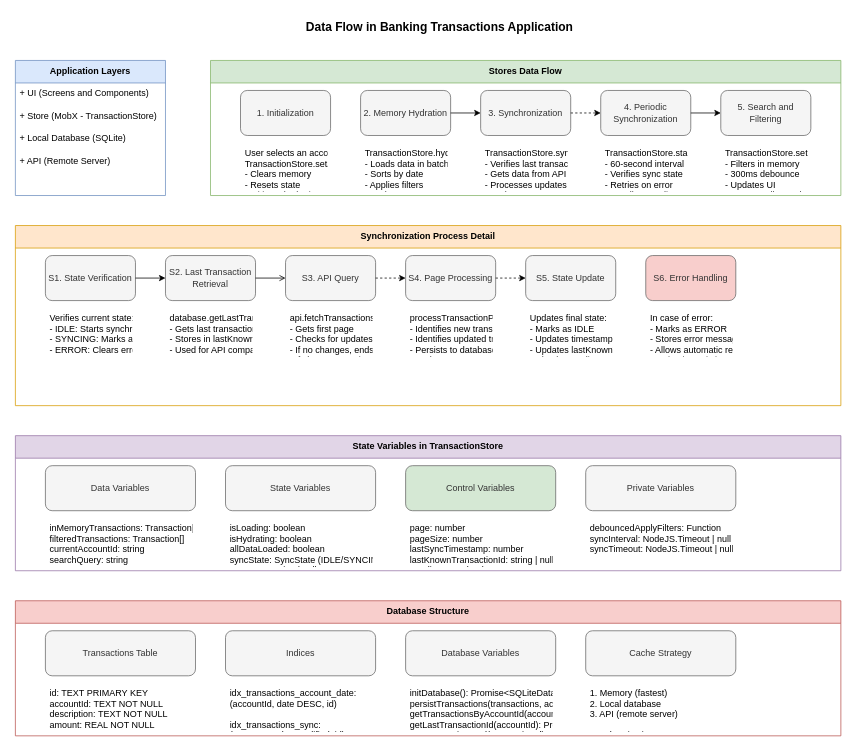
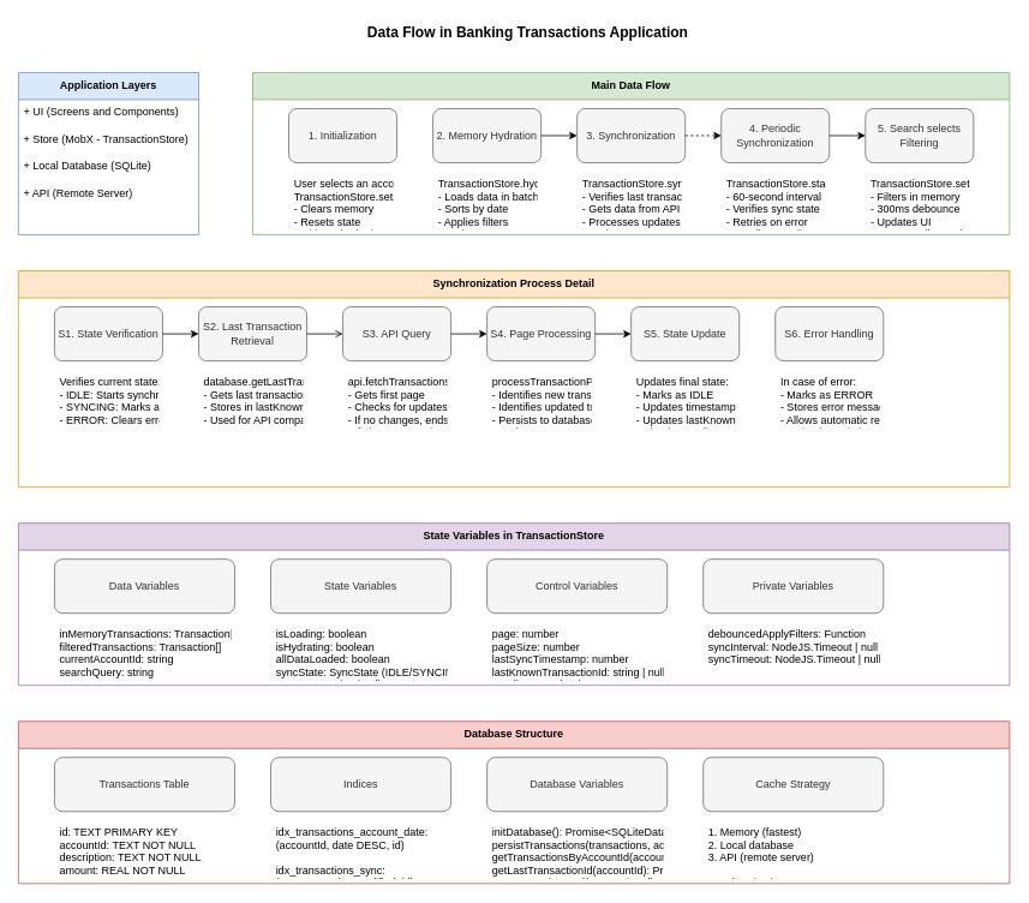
  <mxCell id="0" />
  <mxCell id="1" parent="0" />
  <mxCell id="2" value="Data Flow in Banking Transactions Application" style="text;html=1;strokeColor=none;fillColor=none;align=center;verticalAlign=middle;rounded=0;fontStyle=1;fontSize=16;" vertex="1" parent="1"><mxGeometry x="284.5" y="20" width="600" height="30" as="geometry" /></mxCell>
  <mxCell id="3" value="Application Layers" style="swimlane;fontStyle=1;align=center;verticalAlign=top;childLayout=stackLayout;horizontal=1;startSize=30;horizontalStack=0;resizeParent=1;resizeParentMax=0;resizeLast=0;collapsible=1;marginBottom=0;fillColor=#dae8fc;strokeColor=#6c8ebf;" vertex="1" parent="1"><mxGeometry x="20" y="80" width="200" height="180" as="geometry" /></mxCell>
  <mxCell id="4" value="+ UI (Screens and Components)" style="text;strokeColor=none;fillColor=none;align=left;verticalAlign=top;spacingLeft=4;spacingRight=4;overflow=hidden;rotatable=0;points=[[0,0.5],[1,0.5]];portConstraint=eastwest;" vertex="1" parent="3"><mxGeometry y="30" width="200" height="30" as="geometry" /></mxCell>
  <mxCell id="5" value="+ Store (MobX - TransactionStore)" style="text;strokeColor=none;fillColor=none;align=left;verticalAlign=top;spacingLeft=4;spacingRight=4;overflow=hidden;rotatable=0;points=[[0,0.5],[1,0.5]];portConstraint=eastwest;" vertex="1" parent="3"><mxGeometry y="60" width="200" height="30" as="geometry" /></mxCell>
  <mxCell id="6" value="+ Local Database (SQLite)" style="text;strokeColor=none;fillColor=none;align=left;verticalAlign=top;spacingLeft=4;spacingRight=4;overflow=hidden;rotatable=0;points=[[0,0.5],[1,0.5]];portConstraint=eastwest;" vertex="1" parent="3"><mxGeometry y="90" width="200" height="30" as="geometry" /></mxCell>
  <mxCell id="7" value="+ API (Remote Server)" style="text;strokeColor=none;fillColor=none;align=left;verticalAlign=top;spacingLeft=4;spacingRight=4;overflow=hidden;rotatable=0;points=[[0,0.5],[1,0.5]];portConstraint=eastwest;" vertex="1" parent="3"><mxGeometry y="120" width="200" height="30" as="geometry" /></mxCell>
- <mxCell id="8" value="Stores Data Flow" style="swimlane;fontStyle=1;align=center;verticalAlign=top;childLayout=stackLayout;horizontal=1;startSize=30;horizontalStack=0;resizeParent=1;resizeParentMax=0;resizeLast=0;collapsible=1;marginBottom=0;fillColor=#d5e8d4;strokeColor=#82b366;" vertex="1" parent="1"><mxGeometry x="280" y="80" width="840" height="180" as="geometry" /></mxCell>
+ <mxCell id="8" value="Main Data Flow" style="swimlane;fontStyle=1;align=center;verticalAlign=top;childLayout=stackLayout;horizontal=1;startSize=30;horizontalStack=0;resizeParent=1;resizeParentMax=0;resizeLast=0;collapsible=1;marginBottom=0;fillColor=#d5e8d4;strokeColor=#82b366;" vertex="1" parent="1"><mxGeometry x="280" y="80" width="840" height="180" as="geometry" /></mxCell>
  <mxCell id="9" value="1. Initialization" style="rounded=1;whiteSpace=wrap;html=1;fillColor=#f5f5f5;strokeColor=#666666;fontColor=#333333;" vertex="1" parent="8"><mxGeometry x="40" y="40" width="120" height="60" as="geometry" /></mxCell>
  <mxCell id="10" value="User selects an account&#10;TransactionStore.setAccount(accountId)&#10;- Clears memory&#10;- Resets state&#10;- Initiates hydration" style="text;strokeColor=none;fillColor=none;align=left;verticalAlign=top;spacingLeft=4;spacingRight=4;overflow=hidden;rotatable=0;points=[[0,0.5],[1,0.5]];portConstraint=eastwest;" vertex="1" parent="8"><mxGeometry x="40" y="110" width="120" height="60" as="geometry" /></mxCell>
  <mxCell id="11" value="2. Memory Hydration" style="rounded=1;whiteSpace=wrap;html=1;fillColor=#f5f5f5;strokeColor=#666666;fontColor=#333333;" vertex="1" parent="8"><mxGeometry x="200" y="40" width="120" height="60" as="geometry" /></mxCell>
  <mxCell id="12" value="TransactionStore.hydrateMemory()&#10;- Loads data in batches&#10;- Sorts by date&#10;- Applies filters&#10;- Updates UI" style="text;strokeColor=none;fillColor=none;align=left;verticalAlign=top;spacingLeft=4;spacingRight=4;overflow=hidden;rotatable=0;points=[[0,0.5],[1,0.5]];portConstraint=eastwest;" vertex="1" parent="8"><mxGeometry x="200" y="110" width="120" height="60" as="geometry" /></mxCell>
  <mxCell id="13" value="3. Synchronization" style="rounded=1;whiteSpace=wrap;html=1;fillColor=#f5f5f5;strokeColor=#666666;fontColor=#333333;" vertex="1" parent="8"><mxGeometry x="360" y="40" width="120" height="60" as="geometry" /></mxCell>
  <mxCell id="14" value="TransactionStore.syncNewTransactions()&#10;- Verifies last transaction&#10;- Gets data from API&#10;- Processes updates&#10;- Updates memory and DB" style="text;strokeColor=none;fillColor=none;align=left;verticalAlign=top;spacingLeft=4;spacingRight=4;overflow=hidden;rotatable=0;points=[[0,0.5],[1,0.5]];portConstraint=eastwest;" vertex="1" parent="8"><mxGeometry x="360" y="110" width="120" height="60" as="geometry" /></mxCell>
  <mxCell id="15" value="4. Periodic Synchronization" style="rounded=1;whiteSpace=wrap;html=1;fillColor=#f5f5f5;strokeColor=#666666;fontColor=#333333;" vertex="1" parent="8"><mxGeometry x="520" y="40" width="120" height="60" as="geometry" /></mxCell>
  <mxCell id="16" value="TransactionStore.startPeriodicSync()&#10;- 60-second interval&#10;- Verifies sync state&#10;- Retries on error&#10;- Handles pending syncs" style="text;strokeColor=none;fillColor=none;align=left;verticalAlign=top;spacingLeft=4;spacingRight=4;overflow=hidden;rotatable=0;points=[[0,0.5],[1,0.5]];portConstraint=eastwest;" vertex="1" parent="8"><mxGeometry x="520" y="110" width="120" height="60" as="geometry" /></mxCell>
- <mxCell id="17" value="5. Search and Filtering" style="rounded=1;whiteSpace=wrap;html=1;fillColor=#f5f5f5;strokeColor=#666666;fontColor=#333333;" vertex="1" parent="8"><mxGeometry x="680" y="40" width="120" height="60" as="geometry" /></mxCell>
+ <mxCell id="17" value="5. Search selects Filtering" style="rounded=1;whiteSpace=wrap;html=1;fillColor=#f5f5f5;strokeColor=#666666;fontColor=#333333;" vertex="1" parent="8"><mxGeometry x="680" y="40" width="120" height="60" as="geometry" /></mxCell>
  <mxCell id="18" value="TransactionStore.setSearchQuery()&#10;- Filters in memory&#10;- 300ms debounce&#10;- Updates UI&#10;- No API calls needed" style="text;strokeColor=none;fillColor=none;align=left;verticalAlign=top;spacingLeft=4;spacingRight=4;overflow=hidden;rotatable=0;points=[[0,0.5],[1,0.5]];portConstraint=eastwest;" vertex="1" parent="8"><mxGeometry x="680" y="110" width="120" height="60" as="geometry" /></mxCell>
  <mxCell id="19" value="" style="endArrow=classic;html=1;exitX=1;exitY=0.5;exitDx=0;exitDy=0;entryX=0;entryY=0.5;entryDx=0;entryDy=0;" edge="1" parent="8" source="11" target="13"><mxGeometry width="50" height="50" relative="1" as="geometry"><mxPoint x="390" y="400" as="sourcePoint" /><mxPoint x="440" y="350" as="targetPoint" /></mxGeometry></mxCell>
  <mxCell id="20" value="" style="endArrow=classic;html=1;exitX=1;exitY=0.5;exitDx=0;exitDy=0;entryX=0;entryY=0.5;entryDx=0;entryDy=0;dashed=1;" edge="1" parent="8" source="13" target="15"><mxGeometry width="50" height="50" relative="1" as="geometry"><mxPoint x="390" y="400" as="sourcePoint" /><mxPoint x="440" y="350" as="targetPoint" /></mxGeometry></mxCell>
  <mxCell id="21" value="" style="endArrow=classic;html=1;exitX=1;exitY=0.5;exitDx=0;exitDy=0;entryX=0;entryY=0.5;entryDx=0;entryDy=0;" edge="1" parent="8" source="15" target="17"><mxGeometry width="50" height="50" relative="1" as="geometry"><mxPoint x="390" y="400" as="sourcePoint" /><mxPoint x="440" y="350" as="targetPoint" /></mxGeometry></mxCell>
  <mxCell id="22" value="Synchronization Process Detail" style="swimlane;fontStyle=1;align=center;verticalAlign=top;childLayout=stackLayout;horizontal=1;startSize=30;horizontalStack=0;resizeParent=1;resizeParentMax=0;resizeLast=0;collapsible=1;marginBottom=0;fillColor=#ffe6cc;strokeColor=#d79b00;" vertex="1" parent="1"><mxGeometry x="20" y="300" width="1100" height="240" as="geometry" /></mxCell>
  <mxCell id="23" value="S1. State Verification" style="rounded=1;whiteSpace=wrap;html=1;fillColor=#f5f5f5;strokeColor=#666666;fontColor=#333333;" vertex="1" parent="22"><mxGeometry x="40" y="40" width="120" height="60" as="geometry" /></mxCell>
  <mxCell id="24" value="Verifies current state:&#10;- IDLE: Starts synchronization&#10;- SYNCING: Marks as pending&#10;- ERROR: Clears error and retries" style="text;strokeColor=none;fillColor=none;align=left;verticalAlign=top;spacingLeft=4;spacingRight=4;overflow=hidden;rotatable=0;points=[[0,0.5],[1,0.5]];portConstraint=eastwest;" vertex="1" parent="22"><mxGeometry x="40" y="110" width="120" height="60" as="geometry" /></mxCell>
  <mxCell id="25" value="S2. Last Transaction Retrieval" style="rounded=1;whiteSpace=wrap;html=1;fillColor=#f5f5f5;strokeColor=#666666;fontColor=#333333;" vertex="1" parent="22"><mxGeometry x="200" y="40" width="120" height="60" as="geometry" /></mxCell>
  <mxCell id="26" value="database.getLastTransactionId()&#10;- Gets last transaction ID&#10;- Stores in lastKnownTransactionId&#10;- Used for API comparison" style="text;strokeColor=none;fillColor=none;align=left;verticalAlign=top;spacingLeft=4;spacingRight=4;overflow=hidden;rotatable=0;points=[[0,0.5],[1,0.5]];portConstraint=eastwest;" vertex="1" parent="22"><mxGeometry x="200" y="110" width="120" height="60" as="geometry" /></mxCell>
  <mxCell id="27" value="S3. API Query" style="rounded=1;whiteSpace=wrap;html=1;fillColor=#f5f5f5;strokeColor=#666666;fontColor=#333333;" vertex="1" parent="22"><mxGeometry x="360" y="40" width="120" height="60" as="geometry" /></mxCell>
  <mxCell id="28" value="api.fetchTransactionsByAccount()&#10;- Gets first page&#10;- Checks for updates&#10;- If no changes, ends&#10;- If changes, continues" style="text;strokeColor=none;fillColor=none;align=left;verticalAlign=top;spacingLeft=4;spacingRight=4;overflow=hidden;rotatable=0;points=[[0,0.5],[1,0.5]];portConstraint=eastwest;" vertex="1" parent="22"><mxGeometry x="360" y="110" width="120" height="60" as="geometry" /></mxCell>
  <mxCell id="29" value="S4. Page Processing" style="rounded=1;whiteSpace=wrap;html=1;fillColor=#f5f5f5;strokeColor=#666666;fontColor=#333333;" vertex="1" parent="22"><mxGeometry x="520" y="40" width="120" height="60" as="geometry" /></mxCell>
  <mxCell id="30" value="processTransactionPage()&#10;- Identifies new transactions&#10;- Identifies updated transactions&#10;- Persists to database&#10;- Updates memory" style="text;strokeColor=none;fillColor=none;align=left;verticalAlign=top;spacingLeft=4;spacingRight=4;overflow=hidden;rotatable=0;points=[[0,0.5],[1,0.5]];portConstraint=eastwest;" vertex="1" parent="22"><mxGeometry x="520" y="110" width="120" height="60" as="geometry" /></mxCell>
  <mxCell id="31" value="S5. State Update" style="rounded=1;whiteSpace=wrap;html=1;fillColor=#f5f5f5;strokeColor=#666666;fontColor=#333333;" vertex="1" parent="22"><mxGeometry x="680" y="40" width="120" height="60" as="geometry" /></mxCell>
  <mxCell id="32" value="Updates final state:&#10;- Marks as IDLE&#10;- Updates timestamp&#10;- Updates lastKnownTransactionId&#10;- Checks pending syncs" style="text;strokeColor=none;fillColor=none;align=left;verticalAlign=top;spacingLeft=4;spacingRight=4;overflow=hidden;rotatable=0;points=[[0,0.5],[1,0.5]];portConstraint=eastwest;" vertex="1" parent="22"><mxGeometry x="680" y="110" width="120" height="60" as="geometry" /></mxCell>
- <mxCell id="33" value="S6. Error Handling" style="rounded=1;whiteSpace=wrap;html=1;fillColor=#f8cecc;strokeColor=#666666;fontColor=#333333;" vertex="1" parent="22"><mxGeometry x="840" y="40" width="120" height="60" as="geometry" /></mxCell>
+ <mxCell id="33" value="S6. Error Handling" style="rounded=1;whiteSpace=wrap;html=1;fillColor=#f5f5f5;strokeColor=#666666;fontColor=#333333;" vertex="1" parent="22"><mxGeometry x="840" y="40" width="120" height="60" as="geometry" /></mxCell>
  <mxCell id="34" value="In case of error:&#10;- Marks as ERROR&#10;- Stores error message&#10;- Allows automatic retries&#10;- Maintains existing data" style="text;strokeColor=none;fillColor=none;align=left;verticalAlign=top;spacingLeft=4;spacingRight=4;overflow=hidden;rotatable=0;points=[[0,0.5],[1,0.5]];portConstraint=eastwest;" vertex="1" parent="22"><mxGeometry x="840" y="110" width="120" height="60" as="geometry" /></mxCell>
  <mxCell id="35" value="" style="endArrow=classic;html=1;exitX=1;exitY=0.5;exitDx=0;exitDy=0;entryX=0;entryY=0.5;entryDx=0;entryDy=0;" edge="1" parent="22" source="23" target="25"><mxGeometry width="50" height="50" relative="1" as="geometry"><mxPoint x="390" y="400" as="sourcePoint" /><mxPoint x="440" y="350" as="targetPoint" /></mxGeometry></mxCell>
  <mxCell id="36" value="" style="endArrow=open;html=1;exitX=1;exitY=0.5;exitDx=0;exitDy=0;entryX=0;entryY=0.5;entryDx=0;entryDy=0;" edge="1" parent="22" source="25" target="27"><mxGeometry width="50" height="50" relative="1" as="geometry"><mxPoint x="390" y="400" as="sourcePoint" /><mxPoint x="440" y="350" as="targetPoint" /></mxGeometry></mxCell>
- <mxCell id="37" value="" style="endArrow=classic;html=1;exitX=1;exitY=0.5;exitDx=0;exitDy=0;entryX=0;entryY=0.5;entryDx=0;entryDy=0;dashed=1;" edge="1" parent="22" source="27" target="29"><mxGeometry width="50" height="50" relative="1" as="geometry"><mxPoint x="390" y="400" as="sourcePoint" /><mxPoint x="440" y="350" as="targetPoint" /></mxGeometry></mxCell>
- <mxCell id="38" value="" style="endArrow=classic;html=1;exitX=1;exitY=0.5;exitDx=0;exitDy=0;entryX=0;entryY=0.5;entryDx=0;entryDy=0;dashed=1;" edge="1" parent="22" source="29" target="31"><mxGeometry width="50" height="50" relative="1" as="geometry"><mxPoint x="390" y="400" as="sourcePoint" /><mxPoint x="440" y="350" as="targetPoint" /></mxGeometry></mxCell>
+ <mxCell id="37" value="" style="endArrow=classic;html=1;exitX=1;exitY=0.5;exitDx=0;exitDy=0;entryX=0;entryY=0.5;entryDx=0;entryDy=0;" edge="1" parent="22" source="27" target="29"><mxGeometry width="50" height="50" relative="1" as="geometry"><mxPoint x="390" y="400" as="sourcePoint" /><mxPoint x="440" y="350" as="targetPoint" /></mxGeometry></mxCell>
+ <mxCell id="38" value="" style="endArrow=classic;html=1;exitX=1;exitY=0.5;exitDx=0;exitDy=0;entryX=0;entryY=0.5;entryDx=0;entryDy=0;" edge="1" parent="22" source="29" target="31"><mxGeometry width="50" height="50" relative="1" as="geometry"><mxPoint x="390" y="400" as="sourcePoint" /><mxPoint x="440" y="350" as="targetPoint" /></mxGeometry></mxCell>
  <mxCell id="39" value="State Variables in TransactionStore" style="swimlane;fontStyle=1;align=center;verticalAlign=top;childLayout=stackLayout;horizontal=1;startSize=30;horizontalStack=0;resizeParent=1;resizeParentMax=0;resizeLast=0;collapsible=1;marginBottom=0;fillColor=#e1d5e7;strokeColor=#9673a6;" vertex="1" parent="1"><mxGeometry x="20" y="580" width="1100" height="180" as="geometry" /></mxCell>
  <mxCell id="40" value="Data Variables" style="rounded=1;whiteSpace=wrap;html=1;fillColor=#f5f5f5;strokeColor=#666666;fontColor=#333333;" vertex="1" parent="39"><mxGeometry x="40" y="40" width="200" height="60" as="geometry" /></mxCell>
  <mxCell id="41" value="inMemoryTransactions: Transaction[]&#10;filteredTransactions: Transaction[]&#10;currentAccountId: string&#10;searchQuery: string" style="text;strokeColor=none;fillColor=none;align=left;verticalAlign=top;spacingLeft=4;spacingRight=4;overflow=hidden;rotatable=0;points=[[0,0.5],[1,0.5]];portConstraint=eastwest;" vertex="1" parent="39"><mxGeometry x="40" y="110" width="200" height="60" as="geometry" /></mxCell>
  <mxCell id="42" value="State Variables" style="rounded=1;whiteSpace=wrap;html=1;fillColor=#f5f5f5;strokeColor=#666666;fontColor=#333333;" vertex="1" parent="39"><mxGeometry x="280" y="40" width="200" height="60" as="geometry" /></mxCell>
  <mxCell id="43" value="isLoading: boolean&#10;isHydrating: boolean&#10;allDataLoaded: boolean&#10;syncState: SyncState (IDLE/SYNCING/ERROR)&#10;syncError: string | null" style="text;strokeColor=none;fillColor=none;align=left;verticalAlign=top;spacingLeft=4;spacingRight=4;overflow=hidden;rotatable=0;points=[[0,0.5],[1,0.5]];portConstraint=eastwest;" vertex="1" parent="39"><mxGeometry x="280" y="110" width="200" height="60" as="geometry" /></mxCell>
- <mxCell id="44" value="Control Variables" style="rounded=1;whiteSpace=wrap;html=1;fillColor=#d5e8d4;strokeColor=#666666;fontColor=#333333;" vertex="1" parent="39"><mxGeometry x="520" y="40" width="200" height="60" as="geometry" /></mxCell>
+ <mxCell id="44" value="Control Variables" style="rounded=1;whiteSpace=wrap;html=1;fillColor=#f5f5f5;strokeColor=#666666;fontColor=#333333;" vertex="1" parent="39"><mxGeometry x="520" y="40" width="200" height="60" as="geometry" /></mxCell>
  <mxCell id="45" value="page: number&#10;pageSize: number&#10;lastSyncTimestamp: number&#10;lastKnownTransactionId: string | null&#10;pendingSync: boolean" style="text;strokeColor=none;fillColor=none;align=left;verticalAlign=top;spacingLeft=4;spacingRight=4;overflow=hidden;rotatable=0;points=[[0,0.5],[1,0.5]];portConstraint=eastwest;" vertex="1" parent="39"><mxGeometry x="520" y="110" width="200" height="60" as="geometry" /></mxCell>
  <mxCell id="46" value="Private Variables" style="rounded=1;whiteSpace=wrap;html=1;fillColor=#f5f5f5;strokeColor=#666666;fontColor=#333333;" vertex="1" parent="39"><mxGeometry x="760" y="40" width="200" height="60" as="geometry" /></mxCell>
  <mxCell id="47" value="debouncedApplyFilters: Function&#10;syncInterval: NodeJS.Timeout | null&#10;syncTimeout: NodeJS.Timeout | null" style="text;strokeColor=none;fillColor=none;align=left;verticalAlign=top;spacingLeft=4;spacingRight=4;overflow=hidden;rotatable=0;points=[[0,0.5],[1,0.5]];portConstraint=eastwest;" vertex="1" parent="39"><mxGeometry x="760" y="110" width="200" height="60" as="geometry" /></mxCell>
  <mxCell id="48" value="Database Structure" style="swimlane;fontStyle=1;align=center;verticalAlign=top;childLayout=stackLayout;horizontal=1;startSize=30;horizontalStack=0;resizeParent=1;resizeParentMax=0;resizeLast=0;collapsible=1;marginBottom=0;fillColor=#f8cecc;strokeColor=#b85450;" vertex="1" parent="1"><mxGeometry x="20" y="800" width="1100" height="180" as="geometry" /></mxCell>
  <mxCell id="49" value="Transactions Table" style="rounded=1;whiteSpace=wrap;html=1;fillColor=#f5f5f5;strokeColor=#666666;fontColor=#333333;" vertex="1" parent="48"><mxGeometry x="40" y="40" width="200" height="60" as="geometry" /></mxCell>
  <mxCell id="50" value="id: TEXT PRIMARY KEY&#10;accountId: TEXT NOT NULL&#10;description: TEXT NOT NULL&#10;amount: REAL NOT NULL&#10;currency: TEXT NOT NULL&#10;type: TEXT&#10;date: TEXT NOT NULL&#10;syncStatus: TEXT DEFAULT 'synced'&#10;lastModified: INTEGER&#10;version: INTEGER DEFAULT 1&#10;isDeleted: INTEGER DEFAULT 0" style="text;strokeColor=none;fillColor=none;align=left;verticalAlign=top;spacingLeft=4;spacingRight=4;overflow=hidden;rotatable=0;points=[[0,0.5],[1,0.5]];portConstraint=eastwest;" vertex="1" parent="48"><mxGeometry x="40" y="110" width="200" height="60" as="geometry" /></mxCell>
  <mxCell id="51" value="Indices" style="rounded=1;whiteSpace=wrap;html=1;fillColor=#f5f5f5;strokeColor=#666666;fontColor=#333333;" vertex="1" parent="48"><mxGeometry x="280" y="40" width="200" height="60" as="geometry" /></mxCell>
  <mxCell id="52" value="idx_transactions_account_date:&#10;(accountId, date DESC, id)&#10;&#10;idx_transactions_sync:&#10;(syncStatus, lastModified, id)&#10;&#10;idx_transactions_version:&#10;(version, id)" style="text;strokeColor=none;fillColor=none;align=left;verticalAlign=top;spacingLeft=4;spacingRight=4;overflow=hidden;rotatable=0;points=[[0,0.5],[1,0.5]];portConstraint=eastwest;" vertex="1" parent="48"><mxGeometry x="280" y="110" width="200" height="60" as="geometry" /></mxCell>
  <mxCell id="53" value="Database Variables" style="rounded=1;whiteSpace=wrap;html=1;fillColor=#f5f5f5;strokeColor=#666666;fontColor=#333333;" vertex="1" parent="48"><mxGeometry x="520" y="40" width="200" height="60" as="geometry" /></mxCell>
  <mxCell id="54" value="initDatabase(): Promise&lt;SQLiteDatabase&gt;&#10;persistTransactions(transactions, accountId): Promise&lt;void&gt;&#10;getTransactionsByAccountId(accountId, limit?, offset?): Promise&lt;Transaction[]&gt;&#10;getLastTransactionId(accountId): Promise&lt;string | null&gt;&#10;getTransactionById(transactionId): Promise&lt;Transaction | null&gt;&#10;cleanOldTransactions(): Promise&lt;void&gt;" style="text;strokeColor=none;fillColor=none;align=left;verticalAlign=top;spacingLeft=4;spacingRight=4;overflow=hidden;rotatable=0;points=[[0,0.5],[1,0.5]];portConstraint=eastwest;" vertex="1" parent="48"><mxGeometry x="520" y="110" width="200" height="60" as="geometry" /></mxCell>
  <mxCell id="55" value="Cache Strategy" style="rounded=1;whiteSpace=wrap;html=1;fillColor=#f5f5f5;strokeColor=#666666;fontColor=#333333;" vertex="1" parent="48"><mxGeometry x="760" y="40" width="200" height="60" as="geometry" /></mxCell>
  <mxCell id="56" value="1. Memory (fastest)&#10;2. Local database&#10;3. API (remote server)&#10;&#10;Synchronization:&#10;- ID verification&#10;- Incremental updates&#10;- Logical deletion&#10;- Version control" style="text;strokeColor=none;fillColor=none;align=left;verticalAlign=top;spacingLeft=4;spacingRight=4;overflow=hidden;rotatable=0;points=[[0,0.5],[1,0.5]];portConstraint=eastwest;" vertex="1" parent="48"><mxGeometry x="760" y="110" width="200" height="60" as="geometry" /></mxCell>
